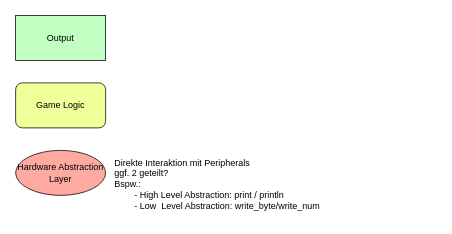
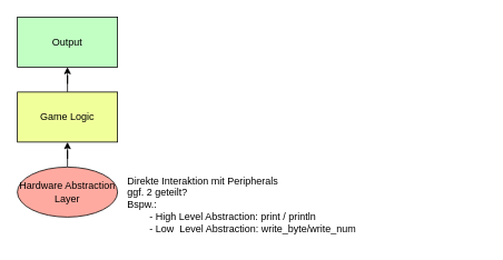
  <mxCell id="0" />
  <mxCell id="1" parent="0" />
+ <mxCell id="2" value="" style="edgeStyle=orthogonalEdgeStyle;rounded=0;orthogonalLoop=1;jettySize=auto;html=1;" edge="1" parent="1" source="3" target="5"><mxGeometry relative="1" as="geometry" /></mxCell>
  <mxCell id="3" value="&lt;div&gt;Hardware Abstraction&lt;/div&gt;&lt;div&gt;Layer&lt;br&gt;&lt;/div&gt;" style="ellipse;whiteSpace=wrap;html=1;fillColor=light-dark(#FFAAA0,var(--ge-dark-color, #121212));" vertex="1" parent="1"><mxGeometry x="20" y="200" width="120" height="60" as="geometry" /></mxCell>
- <mxCell id="5" value="Game Logic" style="whiteSpace=wrap;html=1;fillColor=light-dark(#F1FF9B,var(--ge-dark-color, #121212));rounded=1;" vertex="1" parent="1"><mxGeometry x="20" y="110" width="120" height="60" as="geometry" /></mxCell>
+ <mxCell id="4" value="" style="edgeStyle=orthogonalEdgeStyle;rounded=0;orthogonalLoop=1;jettySize=auto;html=1;" edge="1" parent="1" source="5" target="6"><mxGeometry relative="1" as="geometry" /></mxCell>
+ <mxCell id="5" value="Game Logic" style="whiteSpace=wrap;html=1;fillColor=light-dark(#F1FF9B,var(--ge-dark-color, #121212));" vertex="1" parent="1"><mxGeometry x="20" y="110" width="120" height="60" as="geometry" /></mxCell>
  <mxCell id="6" value="Output" style="whiteSpace=wrap;html=1;fillColor=light-dark(#C1FFC3,var(--ge-dark-color, #121212));" vertex="1" parent="1"><mxGeometry x="20" y="20" width="120" height="60" as="geometry" /></mxCell>
  <mxCell id="7" value="&lt;div&gt;Direkte Interaktion mit Peripherals&lt;/div&gt;&lt;div align=&quot;left&quot;&gt;ggf. 2 geteilt?&lt;/div&gt;&lt;div align=&quot;left&quot;&gt;Bspw.:&lt;/div&gt;&lt;div align=&quot;left&quot;&gt;&lt;span style=&quot;white-space: pre;&quot;&gt;&#09;&lt;/span&gt;- High Level Abstraction: print / println&lt;/div&gt;&lt;div align=&quot;left&quot;&gt;&lt;span style=&quot;white-space: pre;&quot;&gt;&#09;&lt;/span&gt;- Low&amp;nbsp; Level Abstraction: write_byte/write_num &lt;br&gt;&lt;/div&gt;" style="text;strokeColor=none;align=left;fillColor=none;html=1;verticalAlign=middle;whiteSpace=wrap;rounded=0;" vertex="1" parent="1"><mxGeometry x="150" y="200" width="430" height="90" as="geometry" /></mxCell>
